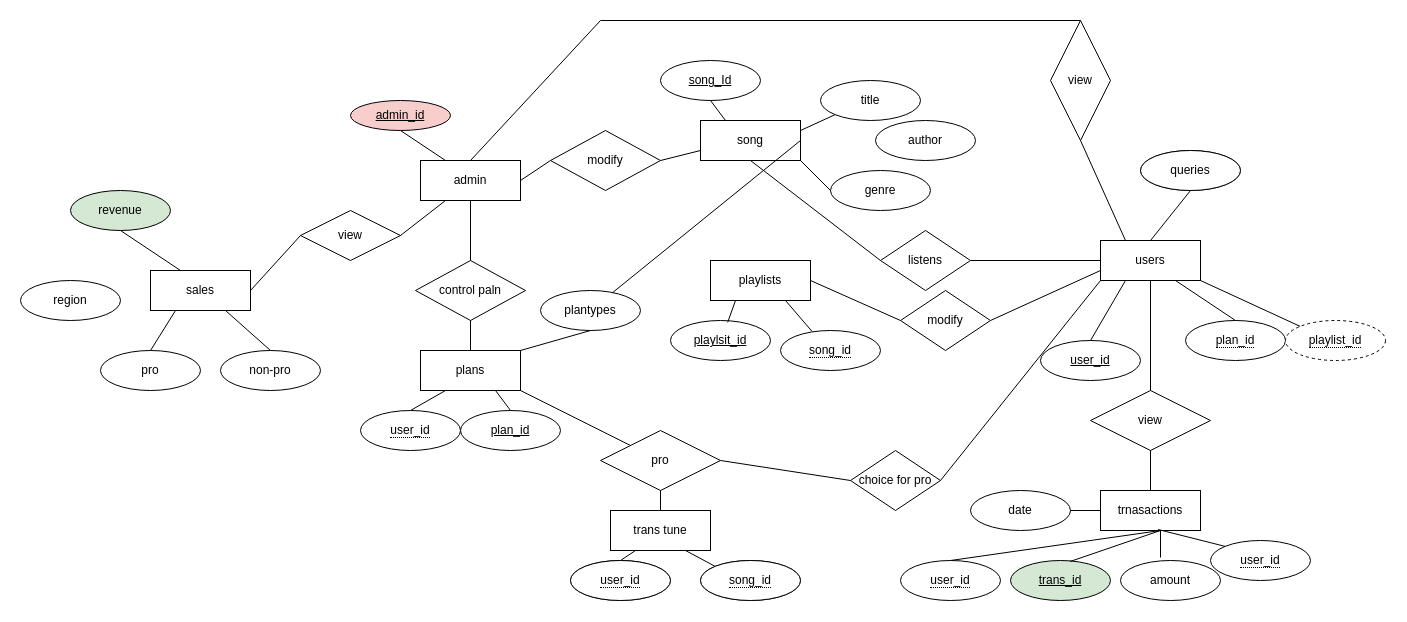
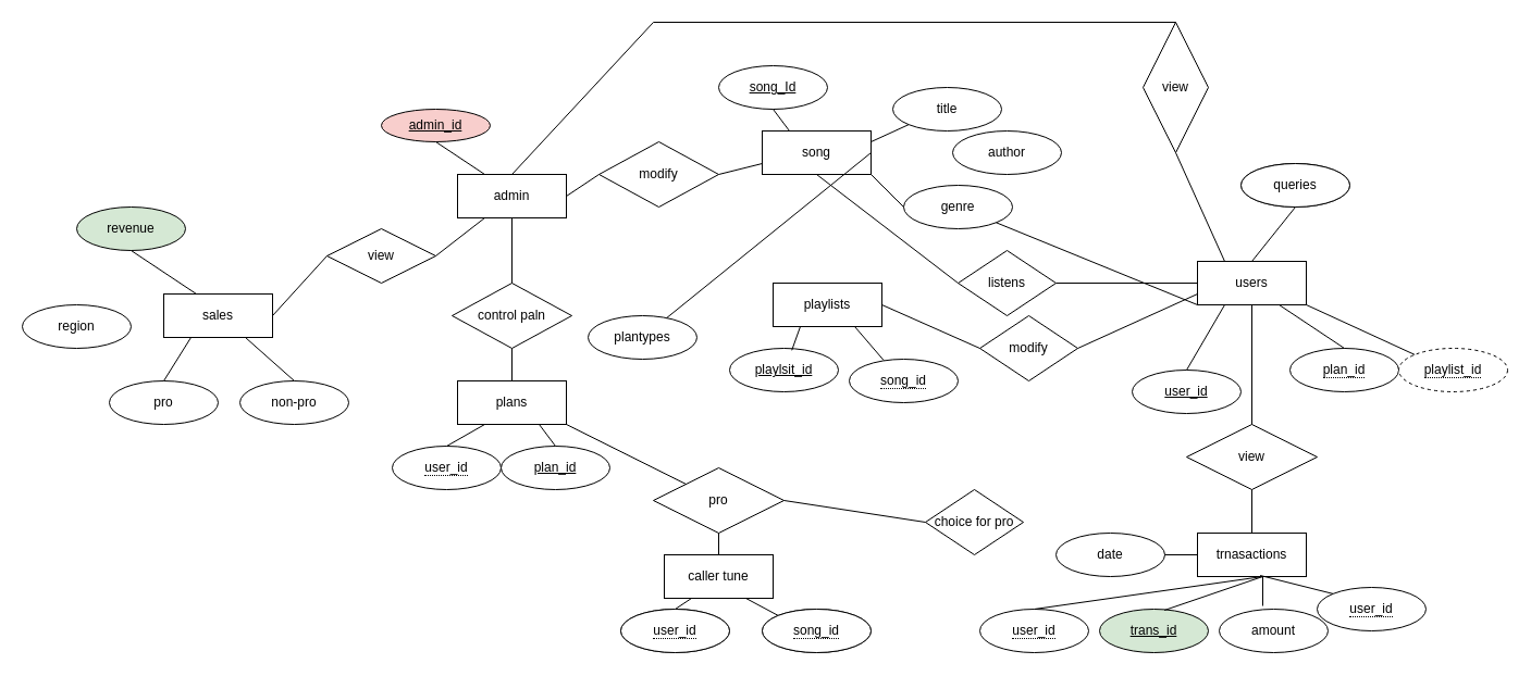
  <mxCell id="0" />
  <mxCell id="1" parent="0" />
  <mxCell id="2" value="song" style="whiteSpace=wrap;html=1;align=center;" parent="1" vertex="1"><mxGeometry x="700" y="120" width="100" height="40" as="geometry" /></mxCell>
  <mxCell id="3" value="song_Id" style="ellipse;whiteSpace=wrap;html=1;align=center;fontStyle=4;" parent="1" vertex="1"><mxGeometry x="660" y="60" width="100" height="40" as="geometry" /></mxCell>
  <mxCell id="4" value="admin" style="whiteSpace=wrap;html=1;align=center;" parent="1" vertex="1"><mxGeometry x="420" y="160" width="100" height="40" as="geometry" /></mxCell>
  <mxCell id="5" value="admin_id" style="ellipse;whiteSpace=wrap;html=1;align=center;fontStyle=4;fillColor=#f8cecc;" parent="1" vertex="1"><mxGeometry x="350" y="100" width="100" height="30" as="geometry" /></mxCell>
  <mxCell id="6" value="" style="endArrow=none;html=1;rounded=0;entryX=0.5;entryY=1;entryDx=0;entryDy=0;exitX=0.25;exitY=0;exitDx=0;exitDy=0;" parent="1" source="4" target="5" edge="1"><mxGeometry relative="1" as="geometry"><mxPoint x="290" y="180" as="sourcePoint" /><mxPoint x="510" y="210" as="targetPoint" /></mxGeometry></mxCell>
  <mxCell id="7" value="view" style="shape=rhombus;perimeter=rhombusPerimeter;whiteSpace=wrap;html=1;align=center;" parent="1" vertex="1"><mxGeometry x="300" y="210" width="100" height="50" as="geometry" /></mxCell>
  <mxCell id="8" value="" style="endArrow=none;html=1;rounded=0;entryX=0.25;entryY=1;entryDx=0;entryDy=0;exitX=1;exitY=0.5;exitDx=0;exitDy=0;" parent="1" source="7" target="4" edge="1"><mxGeometry relative="1" as="geometry"><mxPoint x="310" y="275" as="sourcePoint" /><mxPoint x="470" y="275" as="targetPoint" /></mxGeometry></mxCell>
  <mxCell id="9" value="sales" style="whiteSpace=wrap;html=1;align=center;" parent="1" vertex="1"><mxGeometry x="150" y="270" width="100" height="40" as="geometry" /></mxCell>
  <mxCell id="10" value="" style="endArrow=none;html=1;rounded=0;entryX=0;entryY=0.5;entryDx=0;entryDy=0;exitX=1;exitY=0.5;exitDx=0;exitDy=0;" parent="1" source="9" target="7" edge="1"><mxGeometry relative="1" as="geometry"><mxPoint x="190" y="200" as="sourcePoint" /><mxPoint x="350" y="200" as="targetPoint" /></mxGeometry></mxCell>
  <mxCell id="11" value="revenue" style="ellipse;whiteSpace=wrap;html=1;align=center;fillColor=#d5e8d4;" parent="1" vertex="1"><mxGeometry x="70" y="190" width="100" height="40" as="geometry" /></mxCell>
  <mxCell id="12" value="" style="endArrow=none;html=1;rounded=0;exitX=0.5;exitY=1;exitDx=0;exitDy=0;" parent="1" source="11" edge="1"><mxGeometry relative="1" as="geometry"><mxPoint x="20" y="270" as="sourcePoint" /><mxPoint x="180" y="270" as="targetPoint" /></mxGeometry></mxCell>
  <mxCell id="13" value="region" style="ellipse;whiteSpace=wrap;html=1;align=center;" parent="1" vertex="1"><mxGeometry x="20" y="280" width="100" height="40" as="geometry" /></mxCell>
  <mxCell id="14" value="pro" style="ellipse;whiteSpace=wrap;html=1;align=center;" parent="1" vertex="1"><mxGeometry x="100" y="350" width="100" height="40" as="geometry" /></mxCell>
  <mxCell id="15" value="non-pro" style="ellipse;whiteSpace=wrap;html=1;align=center;" parent="1" vertex="1"><mxGeometry x="220" y="350" width="100" height="40" as="geometry" /></mxCell>
  <mxCell id="16" value="" style="endArrow=none;html=1;rounded=0;entryX=0.5;entryY=0;entryDx=0;entryDy=0;exitX=0.25;exitY=1;exitDx=0;exitDy=0;" parent="1" source="9" target="14" edge="1"><mxGeometry relative="1" as="geometry"><mxPoint x="-10" y="370" as="sourcePoint" /><mxPoint x="150" y="370" as="targetPoint" /></mxGeometry></mxCell>
  <mxCell id="17" value="" style="endArrow=none;html=1;rounded=0;entryX=0.75;entryY=1;entryDx=0;entryDy=0;exitX=0.5;exitY=0;exitDx=0;exitDy=0;" parent="1" source="15" target="9" edge="1"><mxGeometry relative="1" as="geometry"><mxPoint x="60" y="410" as="sourcePoint" /><mxPoint x="220" y="410" as="targetPoint" /></mxGeometry></mxCell>
  <mxCell id="18" value="control paln" style="shape=rhombus;perimeter=rhombusPerimeter;whiteSpace=wrap;html=1;align=center;" parent="1" vertex="1"><mxGeometry x="415" y="260" width="110" height="60" as="geometry" /></mxCell>
  <mxCell id="19" value="" style="endArrow=none;html=1;rounded=0;entryX=0.5;entryY=1;entryDx=0;entryDy=0;exitX=0.5;exitY=0;exitDx=0;exitDy=0;" parent="1" source="18" target="4" edge="1"><mxGeometry relative="1" as="geometry"><mxPoint x="350" y="390" as="sourcePoint" /><mxPoint x="510" y="390" as="targetPoint" /></mxGeometry></mxCell>
  <mxCell id="20" value="plans" style="whiteSpace=wrap;html=1;align=center;" parent="1" vertex="1"><mxGeometry x="420" y="350" width="100" height="40" as="geometry" /></mxCell>
  <mxCell id="21" value="" style="endArrow=none;html=1;rounded=0;exitX=0.5;exitY=1;exitDx=0;exitDy=0;entryX=0.5;entryY=0;entryDx=0;entryDy=0;" parent="1" source="18" target="20" edge="1"><mxGeometry relative="1" as="geometry"><mxPoint x="320" y="350" as="sourcePoint" /><mxPoint x="480" y="350" as="targetPoint" /></mxGeometry></mxCell>
  <mxCell id="22" value="&lt;span style=&quot;border-bottom: 1px dotted&quot;&gt;user_id&lt;/span&gt;" style="ellipse;whiteSpace=wrap;html=1;align=center;" parent="1" vertex="1"><mxGeometry x="360" y="410" width="100" height="40" as="geometry" /></mxCell>
  <mxCell id="23" value="plan_id" style="ellipse;whiteSpace=wrap;html=1;align=center;fontStyle=4;" parent="1" vertex="1"><mxGeometry x="460" y="410" width="100" height="40" as="geometry" /></mxCell>
  <mxCell id="24" value="" style="endArrow=none;html=1;rounded=0;entryX=0.5;entryY=0;entryDx=0;entryDy=0;exitX=0.25;exitY=1;exitDx=0;exitDy=0;" parent="1" source="20" target="22" edge="1"><mxGeometry relative="1" as="geometry"><mxPoint x="170" y="460" as="sourcePoint" /><mxPoint x="330" y="460" as="targetPoint" /></mxGeometry></mxCell>
  <mxCell id="25" value="" style="endArrow=none;html=1;rounded=0;exitX=0.75;exitY=1;exitDx=0;exitDy=0;entryX=0.5;entryY=0;entryDx=0;entryDy=0;" parent="1" source="20" target="23" edge="1"><mxGeometry relative="1" as="geometry"><mxPoint x="690" y="400" as="sourcePoint" /><mxPoint x="850" y="400" as="targetPoint" /></mxGeometry></mxCell>
  <mxCell id="26" value="plantypes" style="ellipse;whiteSpace=wrap;html=1;align=center;" parent="1" vertex="1"><mxGeometry x="540" y="290" width="100" height="40" as="geometry" /></mxCell>
- <mxCell id="27" value="" style="endArrow=none;html=1;rounded=0;exitX=1;exitY=0;exitDx=0;exitDy=0;entryX=0.5;entryY=1;entryDx=0;entryDy=0;" parent="1" source="20" target="26" edge="1"><mxGeometry relative="1" as="geometry"><mxPoint x="520" y="370" as="sourcePoint" /><mxPoint x="680" y="370" as="targetPoint" /></mxGeometry></mxCell>
  <mxCell id="28" value="" style="endArrow=none;html=1;rounded=0;exitX=1;exitY=1;exitDx=0;exitDy=0;" parent="1" source="20" target="29" edge="1"><mxGeometry relative="1" as="geometry"><mxPoint x="520" y="470" as="sourcePoint" /><mxPoint x="660" y="460" as="targetPoint" /></mxGeometry></mxCell>
  <mxCell id="29" value="pro" style="shape=rhombus;perimeter=rhombusPerimeter;whiteSpace=wrap;html=1;align=center;" parent="1" vertex="1"><mxGeometry x="600" y="430" width="120" height="60" as="geometry" /></mxCell>
  <mxCell id="30" value="" style="endArrow=none;html=1;rounded=0;exitX=0.5;exitY=1;exitDx=0;exitDy=0;" parent="1" source="29" edge="1"><mxGeometry relative="1" as="geometry"><mxPoint x="600" y="530" as="sourcePoint" /><mxPoint x="660" y="510" as="targetPoint" /></mxGeometry></mxCell>
- <mxCell id="31" value="trans tune" style="whiteSpace=wrap;html=1;align=center;" parent="1" vertex="1"><mxGeometry x="610" y="510" width="100" height="40" as="geometry" /></mxCell>
+ <mxCell id="31" value="caller tune" style="whiteSpace=wrap;html=1;align=center;" parent="1" vertex="1"><mxGeometry x="610" y="510" width="100" height="40" as="geometry" /></mxCell>
  <mxCell id="32" value="Attribute" style="ellipse;whiteSpace=wrap;html=1;align=center;" parent="1" vertex="1"><mxGeometry x="570" y="560" width="100" height="40" as="geometry" /></mxCell>
  <mxCell id="33" value="Attribute" style="ellipse;whiteSpace=wrap;html=1;align=center;" parent="1" vertex="1"><mxGeometry x="700" y="560" width="100" height="40" as="geometry" /></mxCell>
  <mxCell id="34" value="" style="endArrow=none;html=1;rounded=0;entryX=0.25;entryY=1;entryDx=0;entryDy=0;exitX=0.5;exitY=0;exitDx=0;exitDy=0;" parent="1" source="32" target="31" edge="1"><mxGeometry relative="1" as="geometry"><mxPoint x="290" y="540" as="sourcePoint" /><mxPoint x="450" y="540" as="targetPoint" /></mxGeometry></mxCell>
  <mxCell id="35" value="" style="endArrow=none;html=1;rounded=0;entryX=0.75;entryY=1;entryDx=0;entryDy=0;exitX=0;exitY=0;exitDx=0;exitDy=0;" parent="1" source="33" target="31" edge="1"><mxGeometry relative="1" as="geometry"><mxPoint x="160" y="530" as="sourcePoint" /><mxPoint x="320" y="530" as="targetPoint" /></mxGeometry></mxCell>
  <mxCell id="36" value="&lt;span style=&quot;border-bottom: 1px dotted&quot;&gt;user_id&lt;/span&gt;" style="ellipse;whiteSpace=wrap;html=1;align=center;" parent="1" vertex="1"><mxGeometry x="570" y="560" width="100" height="40" as="geometry" /></mxCell>
  <mxCell id="37" value="&lt;span style=&quot;border-bottom: 1px dotted&quot;&gt;song_id&lt;/span&gt;" style="ellipse;whiteSpace=wrap;html=1;align=center;" parent="1" vertex="1"><mxGeometry x="700" y="560" width="100" height="40" as="geometry" /></mxCell>
  <mxCell id="38" value="modify" style="shape=rhombus;perimeter=rhombusPerimeter;whiteSpace=wrap;html=1;align=center;" parent="1" vertex="1"><mxGeometry x="550" y="130" width="110" height="60" as="geometry" /></mxCell>
  <mxCell id="39" value="" style="endArrow=none;html=1;rounded=0;entryX=0;entryY=0.5;entryDx=0;entryDy=0;exitX=1;exitY=0.5;exitDx=0;exitDy=0;" parent="1" source="4" target="38" edge="1"><mxGeometry relative="1" as="geometry"><mxPoint x="510" y="250" as="sourcePoint" /><mxPoint x="670" y="250" as="targetPoint" /></mxGeometry></mxCell>
  <mxCell id="40" value="" style="endArrow=none;html=1;rounded=0;entryX=0;entryY=0.75;entryDx=0;entryDy=0;exitX=1;exitY=0.5;exitDx=0;exitDy=0;" parent="1" source="38" target="2" edge="1"><mxGeometry relative="1" as="geometry"><mxPoint x="570" y="230" as="sourcePoint" /><mxPoint x="730" y="230" as="targetPoint" /></mxGeometry></mxCell>
  <mxCell id="41" value="" style="endArrow=none;html=1;rounded=0;entryX=0.5;entryY=1;entryDx=0;entryDy=0;exitX=0.25;exitY=0;exitDx=0;exitDy=0;" parent="1" source="2" target="3" edge="1"><mxGeometry relative="1" as="geometry"><mxPoint x="640" y="230" as="sourcePoint" /><mxPoint x="800" y="230" as="targetPoint" /></mxGeometry></mxCell>
  <mxCell id="42" value="title" style="ellipse;whiteSpace=wrap;html=1;align=center;" parent="1" vertex="1"><mxGeometry x="820" y="80" width="100" height="40" as="geometry" /></mxCell>
  <mxCell id="43" value="" style="endArrow=none;html=1;rounded=0;exitX=1;exitY=0.25;exitDx=0;exitDy=0;entryX=0;entryY=1;entryDx=0;entryDy=0;" parent="1" source="2" target="42" edge="1"><mxGeometry relative="1" as="geometry"><mxPoint x="750" y="0" as="sourcePoint" /><mxPoint x="910" y="0" as="targetPoint" /></mxGeometry></mxCell>
  <mxCell id="44" value="author" style="ellipse;whiteSpace=wrap;html=1;align=center;" parent="1" vertex="1"><mxGeometry x="875" y="120" width="100" height="40" as="geometry" /></mxCell>
  <mxCell id="45" value="genre" style="ellipse;whiteSpace=wrap;html=1;align=center;" parent="1" vertex="1"><mxGeometry x="830" y="170" width="100" height="40" as="geometry" /></mxCell>
  <mxCell id="46" value="" style="endArrow=none;html=1;rounded=0;exitX=1;exitY=0.5;exitDx=0;exitDy=0;" parent="1" source="2" target="26" edge="1"><mxGeometry relative="1" as="geometry"><mxPoint x="670" y="260" as="sourcePoint" /><mxPoint x="830" y="260" as="targetPoint" /></mxGeometry></mxCell>
  <mxCell id="47" value="" style="endArrow=none;html=1;rounded=0;entryX=0;entryY=0.5;entryDx=0;entryDy=0;exitX=1;exitY=1;exitDx=0;exitDy=0;" parent="1" source="2" target="45" edge="1"><mxGeometry relative="1" as="geometry"><mxPoint x="620" y="250" as="sourcePoint" /><mxPoint x="780" y="250" as="targetPoint" /></mxGeometry></mxCell>
  <mxCell id="48" value="listens" style="shape=rhombus;perimeter=rhombusPerimeter;whiteSpace=wrap;html=1;align=center;direction=west;" parent="1" vertex="1"><mxGeometry x="880" y="230" width="90" height="60" as="geometry" /></mxCell>
  <mxCell id="49" value="" style="endArrow=none;html=1;rounded=0;entryX=0.5;entryY=1;entryDx=0;entryDy=0;exitX=1;exitY=0.5;exitDx=0;exitDy=0;" parent="1" source="48" target="2" edge="1"><mxGeometry relative="1" as="geometry"><mxPoint x="730" y="210" as="sourcePoint" /><mxPoint x="850" y="320" as="targetPoint" /></mxGeometry></mxCell>
  <mxCell id="50" value="users" style="whiteSpace=wrap;html=1;align=center;" parent="1" vertex="1"><mxGeometry x="1100" y="240" width="100" height="40" as="geometry" /></mxCell>
  <mxCell id="51" value="" style="endArrow=none;html=1;rounded=0;entryX=0;entryY=0.5;entryDx=0;entryDy=0;exitX=0;exitY=0.5;exitDx=0;exitDy=0;" parent="1" source="48" target="50" edge="1"><mxGeometry relative="1" as="geometry"><mxPoint x="750" y="310" as="sourcePoint" /><mxPoint x="910" y="310" as="targetPoint" /></mxGeometry></mxCell>
  <mxCell id="52" value="modify" style="shape=rhombus;perimeter=rhombusPerimeter;whiteSpace=wrap;html=1;align=center;direction=west;" parent="1" vertex="1"><mxGeometry x="900" y="290" width="90" height="60" as="geometry" /></mxCell>
  <mxCell id="53" value="" style="endArrow=none;html=1;rounded=0;entryX=0;entryY=0.75;entryDx=0;entryDy=0;exitX=0;exitY=0.5;exitDx=0;exitDy=0;" parent="1" source="52" target="50" edge="1"><mxGeometry relative="1" as="geometry"><mxPoint x="780" y="370" as="sourcePoint" /><mxPoint x="1050" y="320" as="targetPoint" /></mxGeometry></mxCell>
  <mxCell id="54" value="playlists" style="whiteSpace=wrap;html=1;align=center;" parent="1" vertex="1"><mxGeometry x="710" y="260" width="100" height="40" as="geometry" /></mxCell>
  <mxCell id="55" value="" style="endArrow=none;html=1;rounded=0;entryX=1;entryY=0.5;entryDx=0;entryDy=0;exitX=1;exitY=0.5;exitDx=0;exitDy=0;" parent="1" source="54" target="52" edge="1"><mxGeometry relative="1" as="geometry"><mxPoint x="730" y="370" as="sourcePoint" /><mxPoint x="890" y="370" as="targetPoint" /></mxGeometry></mxCell>
  <mxCell id="56" value="playlsit_id" style="ellipse;whiteSpace=wrap;html=1;align=center;fontStyle=4;" parent="1" vertex="1"><mxGeometry x="670" y="320" width="100" height="40" as="geometry" /></mxCell>
  <mxCell id="57" value="&lt;span style=&quot;border-bottom: 1px dotted&quot;&gt;song_id&lt;/span&gt;" style="ellipse;whiteSpace=wrap;html=1;align=center;" parent="1" vertex="1"><mxGeometry x="780" y="330" width="100" height="40" as="geometry" /></mxCell>
  <mxCell id="58" value="" style="endArrow=none;html=1;rounded=0;exitX=0.25;exitY=1;exitDx=0;exitDy=0;entryX=0.572;entryY=0.045;entryDx=0;entryDy=0;entryPerimeter=0;" parent="1" source="54" target="56" edge="1"><mxGeometry relative="1" as="geometry"><mxPoint x="760" y="430" as="sourcePoint" /><mxPoint x="920" y="430" as="targetPoint" /></mxGeometry></mxCell>
  <mxCell id="59" value="" style="endArrow=none;html=1;rounded=0;exitX=0.75;exitY=1;exitDx=0;exitDy=0;entryX=0.316;entryY=0.025;entryDx=0;entryDy=0;entryPerimeter=0;" parent="1" source="54" target="57" edge="1"><mxGeometry relative="1" as="geometry"><mxPoint x="745" y="310" as="sourcePoint" /><mxPoint x="737.2" y="331.8" as="targetPoint" /></mxGeometry></mxCell>
  <mxCell id="60" value="view" style="shape=rhombus;perimeter=rhombusPerimeter;whiteSpace=wrap;html=1;align=center;direction=south;" parent="1" vertex="1"><mxGeometry x="1050" y="20" width="60" height="120" as="geometry" /></mxCell>
  <mxCell id="61" value="" style="endArrow=none;html=1;rounded=0;exitX=0.5;exitY=0;exitDx=0;exitDy=0;entryX=0;entryY=0.5;entryDx=0;entryDy=0;" parent="1" source="4" target="60" edge="1"><mxGeometry relative="1" as="geometry"><mxPoint x="570" y="10" as="sourcePoint" /><mxPoint x="730" y="10" as="targetPoint" /><Array as="points"><mxPoint x="600" y="20" /></Array></mxGeometry></mxCell>
  <mxCell id="62" value="" style="endArrow=none;html=1;rounded=0;exitX=1;exitY=0.5;exitDx=0;exitDy=0;entryX=0.25;entryY=0;entryDx=0;entryDy=0;" parent="1" source="60" target="50" edge="1"><mxGeometry relative="1" as="geometry"><mxPoint x="930" y="210" as="sourcePoint" /><mxPoint x="1090" y="210" as="targetPoint" /></mxGeometry></mxCell>
  <mxCell id="63" value="&lt;span style=&quot;border-bottom: 1px dotted&quot;&gt;queries&lt;/span&gt;" style="ellipse;whiteSpace=wrap;html=1;align=center;" parent="1" vertex="1"><mxGeometry x="1140" y="150" width="100" height="40" as="geometry" /></mxCell>
  <mxCell id="64" value="queries" style="ellipse;whiteSpace=wrap;html=1;align=center;" parent="1" vertex="1"><mxGeometry x="1140" y="150" width="100" height="40" as="geometry" /></mxCell>
  <mxCell id="65" value="user_id" style="ellipse;whiteSpace=wrap;html=1;align=center;fontStyle=4;" parent="1" vertex="1"><mxGeometry x="1040" y="340" width="100" height="40" as="geometry" /></mxCell>
  <mxCell id="66" value="&lt;span style=&quot;border-bottom: 1px dotted&quot;&gt;plan_id&lt;/span&gt;" style="ellipse;whiteSpace=wrap;html=1;align=center;" parent="1" vertex="1"><mxGeometry x="1185" y="320" width="100" height="40" as="geometry" /></mxCell>
  <mxCell id="67" value="&lt;span style=&quot;border-bottom: 1px dotted&quot;&gt;playlist_id&lt;/span&gt;" style="ellipse;whiteSpace=wrap;html=1;align=center;dashed=1;" parent="1" vertex="1"><mxGeometry x="1285" y="320" width="100" height="40" as="geometry" /></mxCell>
  <mxCell id="68" value="" style="endArrow=none;html=1;rounded=0;entryX=0.25;entryY=1;entryDx=0;entryDy=0;exitX=0.5;exitY=0;exitDx=0;exitDy=0;" parent="1" source="65" target="50" edge="1"><mxGeometry relative="1" as="geometry"><mxPoint x="980" y="410" as="sourcePoint" /><mxPoint x="1130" y="310" as="targetPoint" /></mxGeometry></mxCell>
  <mxCell id="69" value="" style="endArrow=none;html=1;rounded=0;entryX=0.75;entryY=1;entryDx=0;entryDy=0;exitX=0.5;exitY=0;exitDx=0;exitDy=0;" parent="1" source="66" target="50" edge="1"><mxGeometry relative="1" as="geometry"><mxPoint x="1100" y="340" as="sourcePoint" /><mxPoint x="1135" y="290" as="targetPoint" /></mxGeometry></mxCell>
  <mxCell id="70" value="" style="endArrow=none;html=1;rounded=0;entryX=1;entryY=1;entryDx=0;entryDy=0;exitX=0;exitY=0;exitDx=0;exitDy=0;" parent="1" source="67" target="50" edge="1"><mxGeometry relative="1" as="geometry"><mxPoint x="1245" y="330" as="sourcePoint" /><mxPoint x="1185" y="290" as="targetPoint" /></mxGeometry></mxCell>
  <mxCell id="71" value="view" style="shape=rhombus;perimeter=rhombusPerimeter;whiteSpace=wrap;html=1;align=center;" parent="1" vertex="1"><mxGeometry x="1090" y="390" width="120" height="60" as="geometry" /></mxCell>
  <mxCell id="72" value="" style="endArrow=none;html=1;rounded=0;entryX=0.5;entryY=1;entryDx=0;entryDy=0;exitX=0.5;exitY=0;exitDx=0;exitDy=0;" parent="1" source="71" target="50" edge="1"><mxGeometry relative="1" as="geometry"><mxPoint x="1245" y="330" as="sourcePoint" /><mxPoint x="1185" y="290" as="targetPoint" /></mxGeometry></mxCell>
  <mxCell id="73" value="trnasactions" style="whiteSpace=wrap;html=1;align=center;" parent="1" vertex="1"><mxGeometry x="1100" y="490" width="100" height="40" as="geometry" /></mxCell>
  <mxCell id="74" value="trans_id" style="ellipse;whiteSpace=wrap;html=1;align=center;fontStyle=4;fillColor=#d5e8d4;" parent="1" vertex="1"><mxGeometry x="1010" y="560" width="100" height="40" as="geometry" /></mxCell>
  <mxCell id="75" value="amount" style="ellipse;whiteSpace=wrap;html=1;align=center;" parent="1" vertex="1"><mxGeometry x="1120" y="560" width="100" height="40" as="geometry" /></mxCell>
  <mxCell id="76" value="&lt;span style=&quot;border-bottom: 1px dotted&quot;&gt;user_id&lt;/span&gt;" style="ellipse;whiteSpace=wrap;html=1;align=center;" parent="1" vertex="1"><mxGeometry x="1210" y="540" width="100" height="40" as="geometry" /></mxCell>
  <mxCell id="77" value="date" style="ellipse;whiteSpace=wrap;html=1;align=center;" parent="1" vertex="1"><mxGeometry x="970" y="490" width="100" height="40" as="geometry" /></mxCell>
  <mxCell id="78" value="&lt;span style=&quot;border-bottom: 1px dotted&quot;&gt;user_id&lt;/span&gt;" style="ellipse;whiteSpace=wrap;html=1;align=center;" parent="1" vertex="1"><mxGeometry x="900" y="560" width="100" height="40" as="geometry" /></mxCell>
  <mxCell id="79" value="" style="endArrow=none;html=1;rounded=0;" parent="1" edge="1"><mxGeometry relative="1" as="geometry"><mxPoint x="1070" y="510" as="sourcePoint" /><mxPoint x="1100" y="510" as="targetPoint" /></mxGeometry></mxCell>
  <mxCell id="80" value="" style="endArrow=none;html=1;rounded=0;entryX=0.5;entryY=0;entryDx=0;entryDy=0;" parent="1" target="73" edge="1"><mxGeometry relative="1" as="geometry"><mxPoint x="1150" y="450" as="sourcePoint" /><mxPoint x="1310" y="450" as="targetPoint" /></mxGeometry></mxCell>
  <mxCell id="81" value="" style="endArrow=none;html=1;rounded=0;exitX=0.4;exitY=-0.075;exitDx=0;exitDy=0;exitPerimeter=0;" parent="1" source="75" edge="1"><mxGeometry relative="1" as="geometry"><mxPoint x="1160" y="460" as="sourcePoint" /><mxPoint x="1160" y="530" as="targetPoint" /></mxGeometry></mxCell>
  <mxCell id="82" value="" style="endArrow=none;html=1;rounded=0;exitX=0;exitY=0;exitDx=0;exitDy=0;entryX=0.576;entryY=0.975;entryDx=0;entryDy=0;entryPerimeter=0;" parent="1" source="76" target="73" edge="1"><mxGeometry relative="1" as="geometry"><mxPoint x="1170" y="567" as="sourcePoint" /><mxPoint x="1170" y="540" as="targetPoint" /></mxGeometry></mxCell>
  <mxCell id="83" value="" style="endArrow=none;html=1;rounded=0;exitX=0.596;exitY=0.025;exitDx=0;exitDy=0;exitPerimeter=0;" parent="1" source="74" edge="1"><mxGeometry relative="1" as="geometry"><mxPoint x="1180" y="577" as="sourcePoint" /><mxPoint x="1160" y="530" as="targetPoint" /></mxGeometry></mxCell>
  <mxCell id="84" value="" style="endArrow=none;html=1;rounded=0;exitX=0.5;exitY=0;exitDx=0;exitDy=0;" parent="1" source="78" edge="1"><mxGeometry relative="1" as="geometry"><mxPoint x="1190" y="587" as="sourcePoint" /><mxPoint x="1160" y="530" as="targetPoint" /></mxGeometry></mxCell>
  <mxCell id="85" value="" style="endArrow=none;html=1;rounded=0;entryX=0.5;entryY=0;entryDx=0;entryDy=0;" parent="1" target="50" edge="1"><mxGeometry relative="1" as="geometry"><mxPoint x="1190" y="190" as="sourcePoint" /><mxPoint x="1350" y="190" as="targetPoint" /></mxGeometry></mxCell>
  <mxCell id="86" value="choice for pro" style="shape=rhombus;perimeter=rhombusPerimeter;whiteSpace=wrap;html=1;align=center;direction=west;" vertex="1" parent="1"><mxGeometry x="850" y="450" width="90" height="60" as="geometry" /></mxCell>
  <mxCell id="87" value="" style="endArrow=none;html=1;rounded=0;exitX=1;exitY=0.5;exitDx=0;exitDy=0;entryX=1;entryY=0.5;entryDx=0;entryDy=0;" edge="1" parent="1" source="29" target="86"><mxGeometry relative="1" as="geometry"><mxPoint x="795" y="310" as="sourcePoint" /><mxPoint x="821.6" y="341" as="targetPoint" /></mxGeometry></mxCell>
- <mxCell id="88" value="" style="endArrow=none;html=1;rounded=0;entryX=0;entryY=0.5;entryDx=0;entryDy=0;exitX=0;exitY=1;exitDx=0;exitDy=0;" edge="1" parent="1" source="50" target="86"><mxGeometry relative="1" as="geometry"><mxPoint x="1030" y="320" as="sourcePoint" /><mxPoint x="860" y="490" as="targetPoint" /></mxGeometry></mxCell>
+ <mxCell id="88" value="" style="endArrow=none;html=1;rounded=0;exitX=0;exitY=1;exitDx=0;exitDy=0;" edge="1" parent="1" source="50" target="45"><mxGeometry relative="1" as="geometry"><mxPoint x="1030" y="320" as="sourcePoint" /><mxPoint x="860" y="490" as="targetPoint" /></mxGeometry></mxCell>
